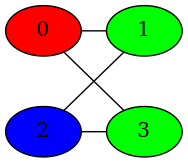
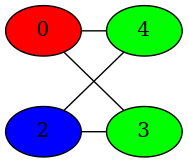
  graph {
    node [fillcolor=green style=filled]
    0 [fillcolor=red]
-   1
+   1 [label=4]
    2 [fillcolor=blue]
    3
    subgraph sub_1 {
      rank=same
      0
      1
    }
    subgraph sub_2 {
      rank=same
      2
      3
    }
    0 -- 1
    1 -- 2
    2 -- 3
    3 -- 0
  }
